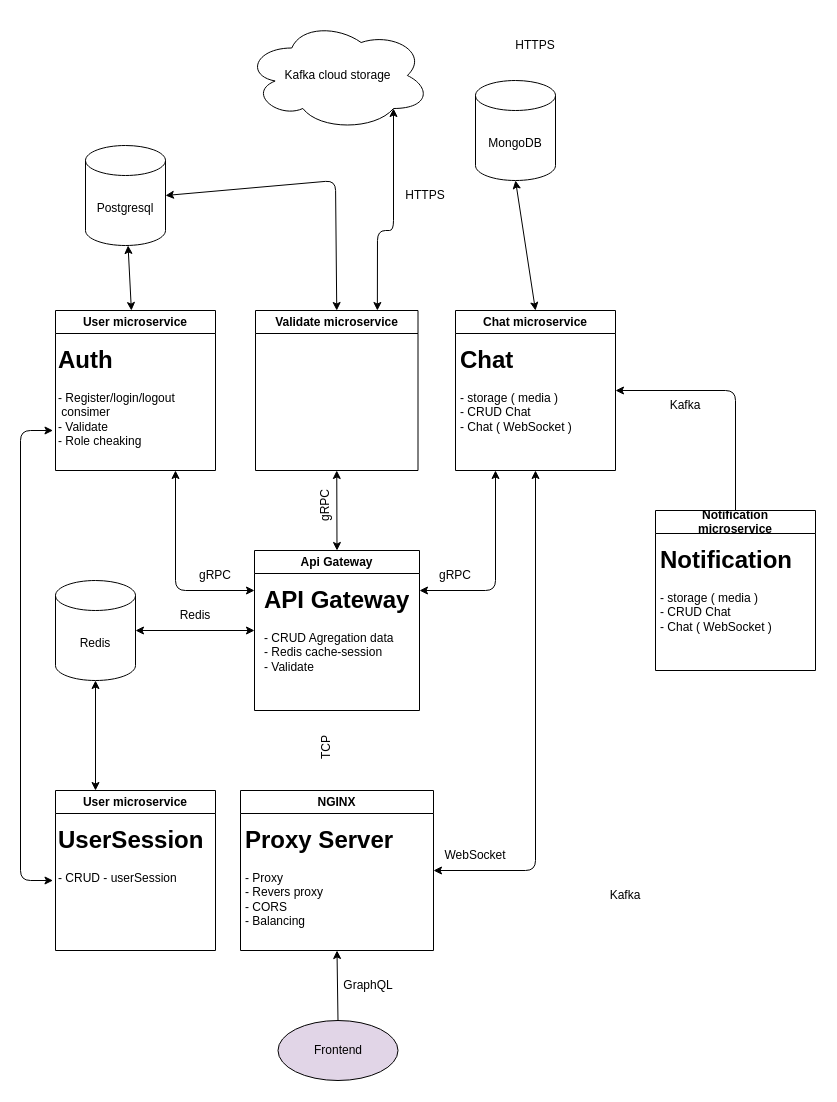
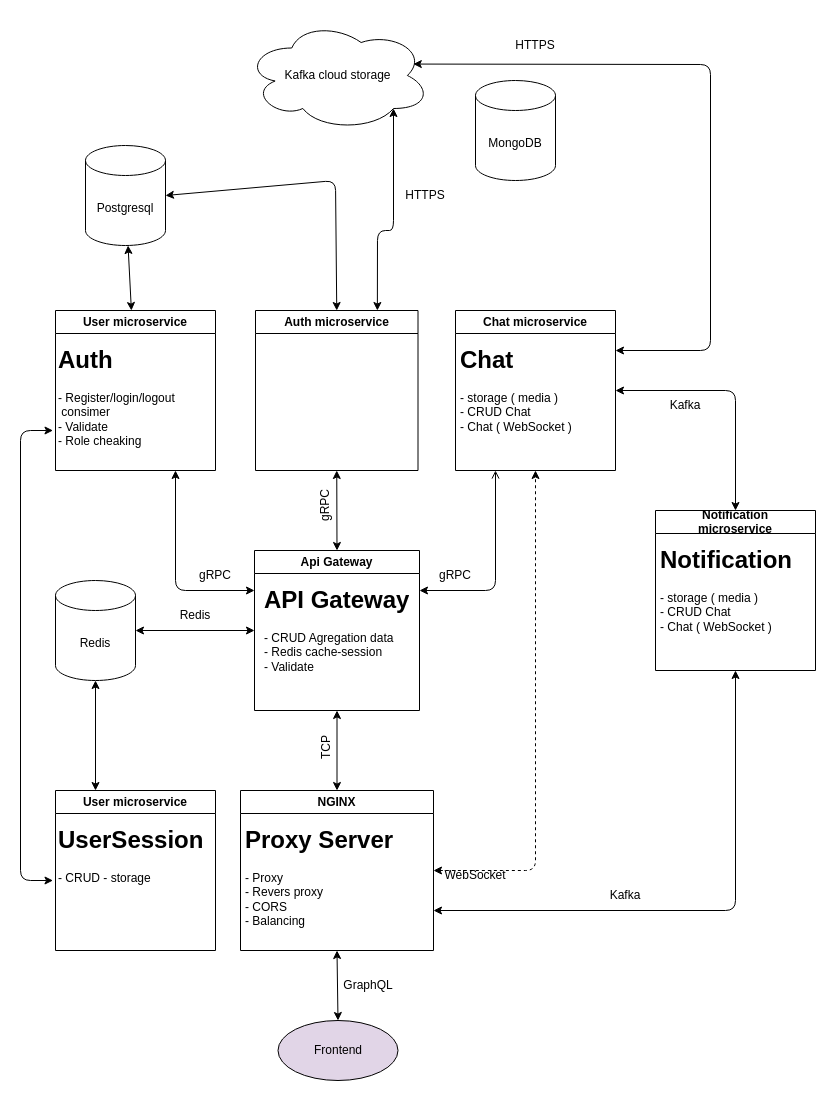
  <mxCell id="0" />
  <mxCell id="1" parent="0" />
  <mxCell id="2" value="Postgresql" style="shape=cylinder3;whiteSpace=wrap;html=1;boundedLbl=1;backgroundOutline=1;size=15;" parent="1" vertex="1"><mxGeometry x="85" y="145" width="80" height="100" as="geometry" /></mxCell>
  <mxCell id="3" value="MongoDB" style="shape=cylinder3;whiteSpace=wrap;html=1;boundedLbl=1;backgroundOutline=1;size=15;" parent="1" vertex="1"><mxGeometry x="475" y="80" width="80" height="100" as="geometry" /></mxCell>
  <mxCell id="4" value="User microservice" style="swimlane;whiteSpace=wrap;html=1;" parent="1" vertex="1"><mxGeometry x="55" y="310" width="160" height="160" as="geometry" /></mxCell>
  <mxCell id="5" value="&lt;h1&gt;Auth&lt;br&gt;&lt;/h1&gt;&lt;div&gt;- Register/login/logout&amp;nbsp; &amp;nbsp;consimer&lt;br&gt;- Validate&lt;br&gt;- Role cheaking&lt;/div&gt;" style="text;html=1;strokeColor=none;fillColor=none;spacing=5;spacingTop=-20;whiteSpace=wrap;overflow=hidden;rounded=0;" parent="4" vertex="1"><mxGeometry x="-2.5" y="30" width="162.5" height="120" as="geometry" /></mxCell>
- <mxCell id="6" value="Validate microservice" style="swimlane;whiteSpace=wrap;html=1;" parent="1" vertex="1"><mxGeometry x="255" y="310" width="162.5" height="160" as="geometry" /></mxCell>
+ <mxCell id="6" value="Auth microservice" style="swimlane;whiteSpace=wrap;html=1;" parent="1" vertex="1"><mxGeometry x="255" y="310" width="162.5" height="160" as="geometry" /></mxCell>
  <mxCell id="7" value="Chat microservice" style="swimlane;whiteSpace=wrap;html=1;" parent="1" vertex="1"><mxGeometry x="455" y="310" width="160" height="160" as="geometry" /></mxCell>
  <mxCell id="8" value="&lt;h1&gt;Chat&lt;/h1&gt;&lt;div&gt;- storage ( media )&lt;br&gt;- CRUD Chat&lt;br&gt;- Chat ( WebSocket )&lt;br&gt;&lt;br&gt;&lt;/div&gt;" style="text;html=1;strokeColor=none;fillColor=none;spacing=5;spacingTop=-20;whiteSpace=wrap;overflow=hidden;rounded=0;" parent="7" vertex="1"><mxGeometry y="30" width="160" height="120" as="geometry" /></mxCell>
  <mxCell id="9" value="" style="endArrow=classic;startArrow=classic;html=1;exitX=1;exitY=0.5;exitDx=0;exitDy=0;exitPerimeter=0;entryX=0.5;entryY=0;entryDx=0;entryDy=0;" parent="1" source="2" target="6" edge="1"><mxGeometry width="50" height="50" relative="1" as="geometry"><mxPoint x="255" y="380" as="sourcePoint" /><mxPoint x="305" y="330" as="targetPoint" /><Array as="points"><mxPoint x="335" y="180" /></Array></mxGeometry></mxCell>
  <mxCell id="10" value="&lt;p style=&quot;line-height: 110%;&quot;&gt;Notification &lt;br&gt;microservice&lt;/p&gt;" style="swimlane;whiteSpace=wrap;html=1;" parent="1" vertex="1"><mxGeometry x="655" y="510" width="160" height="160" as="geometry" /></mxCell>
  <mxCell id="11" value="&lt;h1&gt;Notification&lt;/h1&gt;&lt;div&gt;- storage ( media )&lt;br&gt;- CRUD Chat&lt;br&gt;- Chat ( WebSocket )&lt;br&gt;&lt;br&gt;&lt;/div&gt;" style="text;html=1;strokeColor=none;fillColor=none;spacing=5;spacingTop=-20;whiteSpace=wrap;overflow=hidden;rounded=0;" parent="10" vertex="1"><mxGeometry y="30" width="160" height="120" as="geometry" /></mxCell>
- <mxCell id="12" value="" style="endArrow=none;startArrow=classic;html=1;exitX=1;exitY=0.5;exitDx=0;exitDy=0;entryX=0.5;entryY=0;entryDx=0;entryDy=0;" parent="1" source="7" target="10" edge="1"><mxGeometry width="50" height="50" relative="1" as="geometry"><mxPoint x="595" y="280" as="sourcePoint" /><mxPoint x="795" y="320" as="targetPoint" /><Array as="points"><mxPoint x="735" y="390" /></Array></mxGeometry></mxCell>
- <mxCell id="13" value="" style="endArrow=classic;startArrow=classic;html=1;exitX=0.5;exitY=1;exitDx=0;exitDy=0;entryX=0.5;entryY=0;entryDx=0;entryDy=0;exitPerimeter=0;" parent="1" source="3" target="7" edge="1"><mxGeometry width="50" height="50" relative="1" as="geometry"><mxPoint x="615" y="200" as="sourcePoint" /><mxPoint x="735" y="280" as="targetPoint" /><Array as="points" /></mxGeometry></mxCell>
+ <mxCell id="12" value="" style="endArrow=classic;startArrow=classic;html=1;exitX=1;exitY=0.5;exitDx=0;exitDy=0;entryX=0.5;entryY=0;entryDx=0;entryDy=0;" parent="1" source="7" target="10" edge="1"><mxGeometry width="50" height="50" relative="1" as="geometry"><mxPoint x="595" y="280" as="sourcePoint" /><mxPoint x="795" y="320" as="targetPoint" /><Array as="points"><mxPoint x="735" y="390" /></Array></mxGeometry></mxCell>
  <mxCell id="14" value="&lt;p style=&quot;line-height: 110%;&quot;&gt;Api Gateway&lt;/p&gt;" style="swimlane;whiteSpace=wrap;html=1;" parent="1" vertex="1"><mxGeometry x="254" y="550" width="165" height="160" as="geometry" /></mxCell>
  <mxCell id="15" value="&lt;h1&gt;API Gateway&lt;/h1&gt;&lt;div&gt;- CRUD Agregation data&lt;/div&gt;&lt;div&gt;- Redis cache-session&lt;br&gt;- Validate&lt;br&gt;&lt;br&gt;&lt;/div&gt;" style="text;html=1;strokeColor=none;fillColor=none;spacing=5;spacingTop=-20;whiteSpace=wrap;overflow=hidden;rounded=0;" parent="14" vertex="1"><mxGeometry x="5" y="30" width="160" height="120" as="geometry" /></mxCell>
  <mxCell id="16" value="&lt;p style=&quot;line-height: 110%;&quot;&gt;NGINX&lt;/p&gt;" style="swimlane;whiteSpace=wrap;html=1;" parent="1" vertex="1"><mxGeometry x="240" y="790" width="193" height="160" as="geometry" /></mxCell>
  <mxCell id="17" value="&lt;h1&gt;Proxy Server&lt;/h1&gt;&lt;p&gt;- Proxy&lt;br&gt;- Revers proxy&lt;br&gt;- CORS&lt;br&gt;- Balancing&lt;/p&gt;" style="text;html=1;strokeColor=none;fillColor=none;spacing=5;spacingTop=-20;whiteSpace=wrap;overflow=hidden;rounded=0;" parent="16" vertex="1"><mxGeometry y="30" width="190" height="120" as="geometry" /></mxCell>
  <mxCell id="18" value="Redis" style="shape=cylinder3;whiteSpace=wrap;html=1;boundedLbl=1;backgroundOutline=1;size=15;" parent="1" vertex="1"><mxGeometry x="55" y="580" width="80" height="100" as="geometry" /></mxCell>
  <mxCell id="19" value="Frontend" style="ellipse;whiteSpace=wrap;html=1;fillColor=#e1d5e7;" parent="1" vertex="1"><mxGeometry x="277.5" y="1020" width="120" height="60" as="geometry" /></mxCell>
  <mxCell id="20" value="" style="endArrow=classic;startArrow=classic;html=1;exitX=0;exitY=0.5;exitDx=0;exitDy=0;" parent="1" source="14" target="18" edge="1"><mxGeometry width="50" height="50" relative="1" as="geometry"><mxPoint x="215" y="640" as="sourcePoint" /><mxPoint x="175" y="630" as="targetPoint" /></mxGeometry></mxCell>
+ <mxCell id="21" value="" style="endArrow=classic;startArrow=classic;html=1;entryX=0.5;entryY=1;entryDx=0;entryDy=0;exitX=0.5;exitY=0;exitDx=0;exitDy=0;" parent="1" source="16" target="14" edge="1"><mxGeometry width="50" height="50" relative="1" as="geometry"><mxPoint x="335" y="790" as="sourcePoint" /><mxPoint x="445" y="610" as="targetPoint" /></mxGeometry></mxCell>
  <mxCell id="22" value="" style="endArrow=classic;startArrow=classic;html=1;entryX=0.75;entryY=1;entryDx=0;entryDy=0;exitX=0;exitY=0.25;exitDx=0;exitDy=0;" parent="1" source="14" target="4" edge="1"><mxGeometry width="50" height="50" relative="1" as="geometry"><mxPoint x="240" y="590" as="sourcePoint" /><mxPoint x="445" y="480" as="targetPoint" /><Array as="points"><mxPoint x="175" y="590" /></Array></mxGeometry></mxCell>
- <mxCell id="23" value="" style="endArrow=classic;startArrow=classic;html=1;exitX=1;exitY=0.25;exitDx=0;exitDy=0;entryX=0.25;entryY=1;entryDx=0;entryDy=0;" parent="1" source="14" target="7" edge="1"><mxGeometry width="50" height="50" relative="1" as="geometry"><mxPoint x="395" y="530" as="sourcePoint" /><mxPoint x="445" y="480" as="targetPoint" /><Array as="points"><mxPoint x="495" y="590" /></Array></mxGeometry></mxCell>
+ <mxCell id="23" value="" style="endArrow=open;startArrow=classic;html=1;exitX=1;exitY=0.25;exitDx=0;exitDy=0;entryX=0.25;entryY=1;entryDx=0;entryDy=0;" parent="1" source="14" target="7" edge="1"><mxGeometry width="50" height="50" relative="1" as="geometry"><mxPoint x="395" y="530" as="sourcePoint" /><mxPoint x="445" y="480" as="targetPoint" /><Array as="points"><mxPoint x="495" y="590" /></Array></mxGeometry></mxCell>
  <mxCell id="24" value="" style="endArrow=classic;startArrow=classic;html=1;exitX=0.5;exitY=0;exitDx=0;exitDy=0;entryX=0.5;entryY=1;entryDx=0;entryDy=0;" parent="1" source="14" target="6" edge="1"><mxGeometry width="50" height="50" relative="1" as="geometry"><mxPoint x="385" y="530" as="sourcePoint" /><mxPoint x="435" y="480" as="targetPoint" /></mxGeometry></mxCell>
- <mxCell id="25" value="" style="endArrow=none;startArrow=classic;html=1;exitX=0.5;exitY=1;exitDx=0;exitDy=0;entryX=0.5;entryY=0;entryDx=0;entryDy=0;" parent="1" source="16" target="19" edge="1"><mxGeometry width="50" height="50" relative="1" as="geometry"><mxPoint x="425" y="860" as="sourcePoint" /><mxPoint x="475" y="810" as="targetPoint" /></mxGeometry></mxCell>
+ <mxCell id="25" value="" style="endArrow=classic;startArrow=classic;html=1;exitX=0.5;exitY=1;exitDx=0;exitDy=0;entryX=0.5;entryY=0;entryDx=0;entryDy=0;" parent="1" source="16" target="19" edge="1"><mxGeometry width="50" height="50" relative="1" as="geometry"><mxPoint x="425" y="860" as="sourcePoint" /><mxPoint x="475" y="810" as="targetPoint" /></mxGeometry></mxCell>
  <mxCell id="26" value="gRPC" style="text;html=1;strokeColor=none;fillColor=none;align=center;verticalAlign=middle;whiteSpace=wrap;rounded=0;rotation=0;" parent="1" vertex="1"><mxGeometry x="185" y="560" width="60" height="30" as="geometry" /></mxCell>
  <mxCell id="27" value="gRPC" style="text;html=1;strokeColor=none;fillColor=none;align=center;verticalAlign=middle;whiteSpace=wrap;rounded=0;rotation=0;" parent="1" vertex="1"><mxGeometry x="425" y="560" width="60" height="30" as="geometry" /></mxCell>
  <mxCell id="28" value="gRPC" style="text;html=1;strokeColor=none;fillColor=none;align=center;verticalAlign=middle;whiteSpace=wrap;rounded=0;rotation=270;" parent="1" vertex="1"><mxGeometry x="295" y="490" width="60" height="30" as="geometry" /></mxCell>
  <mxCell id="29" value="TCP" style="text;html=1;strokeColor=none;fillColor=none;align=center;verticalAlign=middle;whiteSpace=wrap;rounded=0;rotation=270;" parent="1" vertex="1"><mxGeometry x="297.5" y="732.5" width="55" height="30" as="geometry" /></mxCell>
  <mxCell id="30" value="GraphQL" style="text;html=1;strokeColor=none;fillColor=none;align=center;verticalAlign=middle;whiteSpace=wrap;rounded=0;rotation=0;" parent="1" vertex="1"><mxGeometry x="337.5" y="970" width="60" height="30" as="geometry" /></mxCell>
- <mxCell id="31" value="" style="endArrow=classic;startArrow=classic;html=1;exitX=1;exitY=0.5;exitDx=0;exitDy=0;entryX=0.5;entryY=1;entryDx=0;entryDy=0;" parent="1" source="16" target="7" edge="1"><mxGeometry width="50" height="50" relative="1" as="geometry"><mxPoint x="385" y="740" as="sourcePoint" /><mxPoint x="435" y="690" as="targetPoint" /><Array as="points"><mxPoint x="535" y="870" /></Array></mxGeometry></mxCell>
- <mxCell id="32" value="WebSocket" style="text;html=1;strokeColor=none;fillColor=none;align=center;verticalAlign=middle;whiteSpace=wrap;rounded=0;" parent="1" vertex="1"><mxGeometry x="440" y="840" width="70" height="30" as="geometry" /></mxCell>
+ <mxCell id="31" value="" style="endArrow=classic;startArrow=classic;html=1;exitX=1;exitY=0.5;exitDx=0;exitDy=0;entryX=0.5;entryY=1;entryDx=0;entryDy=0;dashed=1;" parent="1" source="16" target="7" edge="1"><mxGeometry width="50" height="50" relative="1" as="geometry"><mxPoint x="385" y="740" as="sourcePoint" /><mxPoint x="435" y="690" as="targetPoint" /><Array as="points"><mxPoint x="535" y="870" /></Array></mxGeometry></mxCell>
+ <mxCell id="32" value="WebSocket" style="text;html=1;strokeColor=none;fillColor=none;align=center;verticalAlign=middle;whiteSpace=wrap;rounded=0;" parent="1" vertex="1"><mxGeometry x="440" y="860" width="70" height="30" as="geometry" /></mxCell>
+ <mxCell id="33" value="" style="endArrow=classic;startArrow=classic;html=1;entryX=0.5;entryY=1;entryDx=0;entryDy=0;exitX=1;exitY=0.75;exitDx=0;exitDy=0;" parent="1" source="16" target="10" edge="1"><mxGeometry width="50" height="50" relative="1" as="geometry"><mxPoint x="595" y="760" as="sourcePoint" /><mxPoint x="585" y="500" as="targetPoint" /><Array as="points"><mxPoint x="735" y="910" /></Array></mxGeometry></mxCell>
  <mxCell id="34" value="Kafka cloud storage" style="ellipse;shape=cloud;whiteSpace=wrap;html=1;" parent="1" vertex="1"><mxGeometry x="245" y="20" width="185" height="110" as="geometry" /></mxCell>
  <mxCell id="35" value="HTTPS" style="text;html=1;strokeColor=none;fillColor=none;align=center;verticalAlign=middle;whiteSpace=wrap;rounded=0;" parent="1" vertex="1"><mxGeometry x="395" y="180" width="60" height="30" as="geometry" /></mxCell>
+ <mxCell id="36" value="" style="endArrow=classic;startArrow=classic;html=1;entryX=0.907;entryY=0.396;entryDx=0;entryDy=0;entryPerimeter=0;exitX=1;exitY=0.25;exitDx=0;exitDy=0;" parent="1" source="7" target="34" edge="1"><mxGeometry width="50" height="50" relative="1" as="geometry"><mxPoint x="430" y="280" as="sourcePoint" /><mxPoint x="480" y="230" as="targetPoint" /><Array as="points"><mxPoint x="710" y="350" /><mxPoint x="710" y="64" /></Array></mxGeometry></mxCell>
  <mxCell id="37" value="HTTPS" style="text;html=1;strokeColor=none;fillColor=none;align=center;verticalAlign=middle;whiteSpace=wrap;rounded=0;" parent="1" vertex="1"><mxGeometry x="505" y="30" width="60" height="30" as="geometry" /></mxCell>
  <mxCell id="38" value="Kafka" style="text;html=1;strokeColor=none;fillColor=none;align=center;verticalAlign=middle;whiteSpace=wrap;rounded=0;" parent="1" vertex="1"><mxGeometry x="590" y="880" width="70" height="30" as="geometry" /></mxCell>
  <mxCell id="39" value="Kafka" style="text;html=1;strokeColor=none;fillColor=none;align=center;verticalAlign=middle;whiteSpace=wrap;rounded=0;" parent="1" vertex="1"><mxGeometry x="650" y="390" width="70" height="30" as="geometry" /></mxCell>
  <mxCell id="40" value="" style="endArrow=classic;startArrow=classic;html=1;" parent="1" source="4" target="2" edge="1"><mxGeometry width="50" height="50" relative="1" as="geometry"><mxPoint x="295" y="330" as="sourcePoint" /><mxPoint x="175" y="250" as="targetPoint" /></mxGeometry></mxCell>
  <mxCell id="41" value="Redis" style="text;html=1;strokeColor=none;fillColor=none;align=center;verticalAlign=middle;whiteSpace=wrap;rounded=0;" parent="1" vertex="1"><mxGeometry x="165" y="600" width="60" height="30" as="geometry" /></mxCell>
  <mxCell id="42" value="" style="endArrow=classic;startArrow=classic;html=1;entryX=0.8;entryY=0.8;entryDx=0;entryDy=0;entryPerimeter=0;exitX=0.75;exitY=0;exitDx=0;exitDy=0;" edge="1" parent="1" source="6" target="34"><mxGeometry width="50" height="50" relative="1" as="geometry"><mxPoint x="370" y="210" as="sourcePoint" /><mxPoint x="370" y="130" as="targetPoint" /><Array as="points"><mxPoint x="377" y="230" /><mxPoint x="393" y="230" /></Array></mxGeometry></mxCell>
  <mxCell id="43" value="" style="endArrow=classic;startArrow=classic;html=1;entryX=0.25;entryY=0;entryDx=0;entryDy=0;exitX=0.5;exitY=1;exitDx=0;exitDy=0;exitPerimeter=0;" edge="1" parent="1" source="18" target="44"><mxGeometry width="50" height="50" relative="1" as="geometry"><mxPoint x="120" y="710" as="sourcePoint" /><mxPoint x="145" y="640" as="targetPoint" /></mxGeometry></mxCell>
  <mxCell id="44" value="User microservice" style="swimlane;whiteSpace=wrap;html=1;" vertex="1" parent="1"><mxGeometry x="55" y="790" width="160" height="160" as="geometry" /></mxCell>
- <mxCell id="45" value="&lt;h1&gt;UserSession&lt;/h1&gt;&lt;div&gt;- CRUD - userSession&lt;/div&gt;" style="text;html=1;strokeColor=none;fillColor=none;spacing=5;spacingTop=-20;whiteSpace=wrap;overflow=hidden;rounded=0;" vertex="1" parent="44"><mxGeometry x="-2.5" y="30" width="162.5" height="120" as="geometry" /></mxCell>
+ <mxCell id="45" value="&lt;h1&gt;UserSession&lt;/h1&gt;&lt;div&gt;- CRUD - storage&lt;/div&gt;" style="text;html=1;strokeColor=none;fillColor=none;spacing=5;spacingTop=-20;whiteSpace=wrap;overflow=hidden;rounded=0;" vertex="1" parent="44"><mxGeometry x="-2.5" y="30" width="162.5" height="120" as="geometry" /></mxCell>
  <mxCell id="46" value="" style="endArrow=classic;startArrow=classic;html=1;exitX=0;exitY=0.75;exitDx=0;exitDy=0;entryX=0;entryY=0.5;entryDx=0;entryDy=0;" edge="1" parent="1" source="5" target="45"><mxGeometry width="50" height="50" relative="1" as="geometry"><mxPoint x="105" y="480" as="sourcePoint" /><mxPoint x="105" y="590" as="targetPoint" /><Array as="points"><mxPoint x="20" y="430" /><mxPoint x="20" y="880" /></Array></mxGeometry></mxCell>
